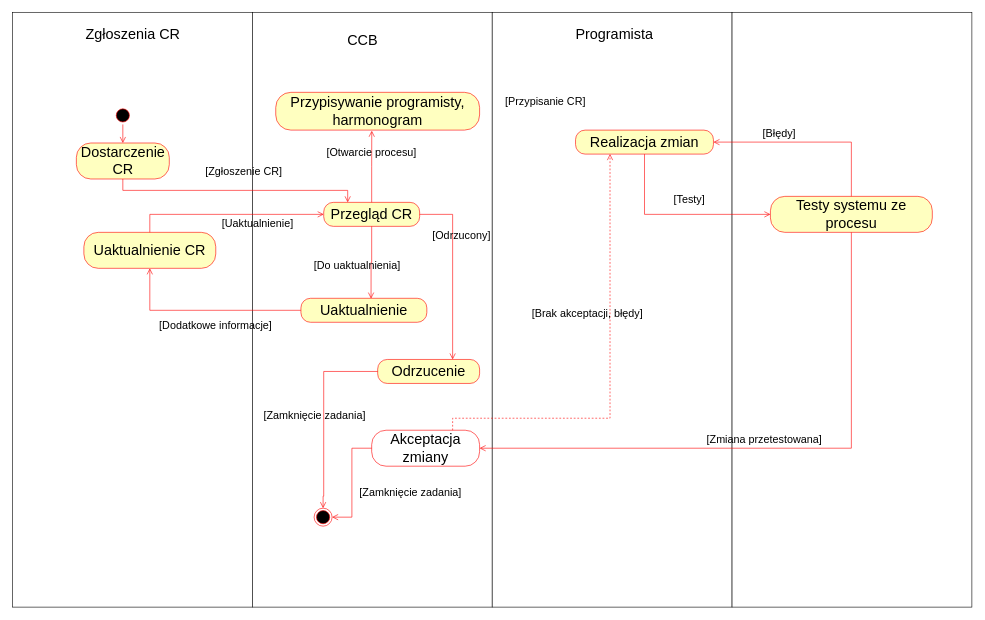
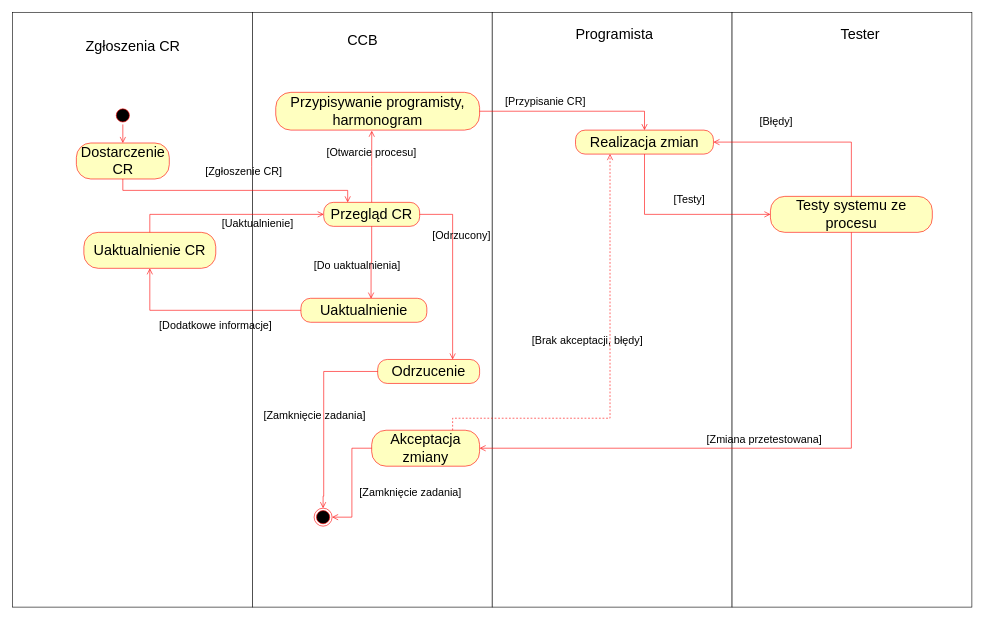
  <mxCell id="0" />
  <mxCell id="1" parent="0" />
  <mxCell id="2" value="" style="rounded=0;whiteSpace=wrap;html=1;" vertex="1" parent="1"><mxGeometry x="20" y="20" width="400" height="992" as="geometry" /></mxCell>
  <mxCell id="3" value="" style="rounded=0;whiteSpace=wrap;html=1;" vertex="1" parent="1"><mxGeometry x="420" y="20" width="400" height="992" as="geometry" /></mxCell>
  <mxCell id="4" value="" style="rounded=0;whiteSpace=wrap;html=1;" vertex="1" parent="1"><mxGeometry y="20" width="400" height="992" as="geometry" x="820" /></mxCell>
  <mxCell id="5" value="" style="rounded=0;whiteSpace=wrap;html=1;" vertex="1" parent="1"><mxGeometry x="1220" y="20" width="400" height="992" as="geometry" /></mxCell>
- <mxCell id="6" value="&lt;font style=&quot;font-size: 24px;&quot;&gt;Zgłoszenia CR&lt;/font&gt;" style="text;html=1;strokeColor=none;fillColor=none;align=center;verticalAlign=middle;whiteSpace=wrap;rounded=0;" vertex="1" parent="1"><mxGeometry x="36" y="42" width="370" height="30" as="geometry" /></mxCell>
+ <mxCell id="6" value="&lt;font style=&quot;font-size: 24px;&quot;&gt;Zgłoszenia CR&lt;/font&gt;" style="text;html=1;strokeColor=none;fillColor=none;align=center;verticalAlign=middle;whiteSpace=wrap;rounded=0;" vertex="1" parent="1"><mxGeometry x="36" y="62" width="370" height="30" as="geometry" /></mxCell>
+ <mxCell id="7" value="&lt;font style=&quot;font-size: 24px;&quot;&gt;Tester&lt;/font&gt;" style="text;html=1;strokeColor=none;fillColor=none;align=center;verticalAlign=middle;whiteSpace=wrap;rounded=0;" vertex="1" parent="1"><mxGeometry x="1249" y="42" width="370" height="30" as="geometry" /></mxCell>
  <mxCell id="8" value="&lt;font style=&quot;font-size: 24px;&quot;&gt;Programista&lt;/font&gt;" style="text;html=1;strokeColor=none;fillColor=none;align=center;verticalAlign=middle;whiteSpace=wrap;rounded=0;" vertex="1" parent="1"><mxGeometry x="839" y="42" width="370" height="30" as="geometry" /></mxCell>
  <mxCell id="9" value="&lt;font style=&quot;font-size: 24px;&quot;&gt;CCB&lt;/font&gt;" style="text;html=1;strokeColor=none;fillColor=none;align=center;verticalAlign=middle;whiteSpace=wrap;rounded=0;" vertex="1" parent="1"><mxGeometry x="419" y="52" width="370" height="30" as="geometry" /></mxCell>
  <mxCell id="10" value="" style="ellipse;html=1;shape=startState;fillColor=#000000;strokeColor=#ff0000;fontSize=48;" vertex="1" parent="1"><mxGeometry x="189" y="177" width="30" height="30" as="geometry" /></mxCell>
  <mxCell id="11" value="" style="edgeStyle=orthogonalEdgeStyle;html=1;verticalAlign=bottom;endArrow=open;endSize=8;strokeColor=#ff0000;rounded=0;fontSize=48;" edge="1" parent="1"><mxGeometry relative="1" as="geometry"><mxPoint x="204" y="238" as="targetPoint" /><mxPoint x="204" y="207" as="sourcePoint" /></mxGeometry></mxCell>
  <mxCell id="12" value="Dostarczenie CR" style="rounded=1;whiteSpace=wrap;html=1;arcSize=40;fontColor=#000000;fillColor=#ffffc0;strokeColor=#ff0000;fontSize=24;" vertex="1" parent="1"><mxGeometry x="126.5" y="238" width="155" height="60" as="geometry" /></mxCell>
  <mxCell id="13" value="" style="edgeStyle=orthogonalEdgeStyle;html=1;verticalAlign=bottom;endArrow=open;endSize=8;strokeColor=#ff0000;rounded=0;fontSize=24;" edge="1" parent="1" source="12" target="14"><mxGeometry relative="1" as="geometry"><mxPoint x="204" y="348" as="targetPoint" /><Array as="points"><mxPoint x="204" y="317" /><mxPoint x="579" y="317" /></Array></mxGeometry></mxCell>
  <mxCell id="14" value="Przegląd CR" style="rounded=1;whiteSpace=wrap;html=1;arcSize=40;fontColor=#000000;fillColor=#ffffc0;strokeColor=#ff0000;fontSize=24;" vertex="1" parent="1"><mxGeometry x="539" y="337" width="160" height="40" as="geometry" /></mxCell>
  <mxCell id="15" value="" style="edgeStyle=orthogonalEdgeStyle;html=1;verticalAlign=bottom;endArrow=open;endSize=8;strokeColor=#ff0000;rounded=0;fontSize=24;entryX=0.471;entryY=1.016;entryDx=0;entryDy=0;entryPerimeter=0;" edge="1" parent="1" source="14" target="16"><mxGeometry relative="1" as="geometry"><mxPoint x="619" y="407" as="targetPoint" /></mxGeometry></mxCell>
  <mxCell id="16" value="Przypisywanie programisty, harmonogram" style="rounded=1;whiteSpace=wrap;html=1;arcSize=40;fontColor=#000000;fillColor=#ffffc0;strokeColor=#ff0000;fontSize=24;" vertex="1" parent="1"><mxGeometry x="459" y="153.5" width="340" height="63" as="geometry" /></mxCell>
+ <mxCell id="17" value="" style="edgeStyle=orthogonalEdgeStyle;html=1;verticalAlign=bottom;endArrow=open;endSize=8;strokeColor=#ff0000;rounded=0;fontSize=24;entryX=0.5;entryY=0;entryDx=0;entryDy=0;" edge="1" parent="1" source="16" target="18"><mxGeometry relative="1" as="geometry"><mxPoint x="599" y="270" as="targetPoint" /></mxGeometry></mxCell>
  <mxCell id="18" value="Realizacja zmian" style="rounded=1;whiteSpace=wrap;html=1;arcSize=40;fontColor=#000000;fillColor=#ffffc0;strokeColor=#ff0000;fontSize=24;" vertex="1" parent="1"><mxGeometry x="959" y="216.5" width="230" height="40" as="geometry" /></mxCell>
  <mxCell id="19" value="" style="edgeStyle=orthogonalEdgeStyle;html=1;verticalAlign=bottom;endArrow=open;endSize=8;strokeColor=#ff0000;rounded=0;fontSize=24;entryX=0;entryY=0.5;entryDx=0;entryDy=0;exitX=0.5;exitY=1;exitDx=0;exitDy=0;" edge="1" parent="1" source="18" target="20"><mxGeometry relative="1" as="geometry"><mxPoint x="1074" y="307" as="targetPoint" /></mxGeometry></mxCell>
  <mxCell id="20" value="Testy systemu ze procesu" style="rounded=1;whiteSpace=wrap;html=1;arcSize=40;fontColor=#000000;fillColor=#ffffc0;strokeColor=#ff0000;fontSize=24;" vertex="1" parent="1"><mxGeometry x="1284" y="327" width="270" height="60" as="geometry" /></mxCell>
  <mxCell id="21" value="" style="edgeStyle=orthogonalEdgeStyle;html=1;verticalAlign=bottom;endArrow=open;endSize=8;strokeColor=#ff0000;rounded=0;fontSize=24;exitX=0.5;exitY=0;exitDx=0;exitDy=0;entryX=1;entryY=0.5;entryDx=0;entryDy=0;" edge="1" parent="1" source="20" target="18"><mxGeometry relative="1" as="geometry"><mxPoint x="1419" y="447" as="targetPoint" /></mxGeometry></mxCell>
  <mxCell id="22" value="Uaktualnienie CR" style="rounded=1;whiteSpace=wrap;html=1;arcSize=40;fontColor=#000000;fillColor=#ffffc0;strokeColor=#ff0000;fontSize=24;" vertex="1" parent="1"><mxGeometry x="139" y="387" width="220" height="60" as="geometry" /></mxCell>
  <mxCell id="23" value="" style="edgeStyle=orthogonalEdgeStyle;html=1;verticalAlign=bottom;endArrow=open;endSize=8;strokeColor=#ff0000;rounded=0;fontSize=24;entryX=0;entryY=0.5;entryDx=0;entryDy=0;" edge="1" parent="1" source="22" target="14"><mxGeometry relative="1" as="geometry"><mxPoint x="249" y="527" as="targetPoint" /><Array as="points"><mxPoint x="249" y="357" /></Array></mxGeometry></mxCell>
  <mxCell id="24" value="Uaktualnienie" style="rounded=1;whiteSpace=wrap;html=1;arcSize=40;fontColor=#000000;fillColor=#ffffc0;strokeColor=#ff0000;fontSize=24;" vertex="1" parent="1"><mxGeometry x="501" y="497" width="210" height="40" as="geometry" /></mxCell>
  <mxCell id="25" value="" style="edgeStyle=orthogonalEdgeStyle;html=1;verticalAlign=bottom;endArrow=open;endSize=8;strokeColor=#ff0000;rounded=0;fontSize=24;entryX=0.5;entryY=1;entryDx=0;entryDy=0;" edge="1" parent="1" source="24" target="22"><mxGeometry relative="1" as="geometry"><mxPoint x="519" y="607" as="targetPoint" /></mxGeometry></mxCell>
  <mxCell id="26" value="" style="edgeStyle=orthogonalEdgeStyle;html=1;verticalAlign=bottom;endArrow=open;endSize=8;strokeColor=#ff0000;rounded=0;fontSize=24;exitX=0.5;exitY=1;exitDx=0;exitDy=0;entryX=0.557;entryY=0.013;entryDx=0;entryDy=0;entryPerimeter=0;" edge="1" parent="1" source="14" target="24"><mxGeometry relative="1" as="geometry"><mxPoint x="629.14" y="227.508" as="targetPoint" /><mxPoint x="629" y="347" as="sourcePoint" /></mxGeometry></mxCell>
  <mxCell id="27" value="Odrzucenie" style="rounded=1;whiteSpace=wrap;html=1;arcSize=40;fontColor=#000000;fillColor=#ffffc0;strokeColor=#ff0000;fontSize=24;" vertex="1" parent="1"><mxGeometry x="629" y="599" width="170" height="40" as="geometry" /></mxCell>
  <mxCell id="28" value="" style="edgeStyle=orthogonalEdgeStyle;html=1;verticalAlign=bottom;endArrow=open;endSize=8;strokeColor=#ff0000;rounded=0;fontSize=24;entryX=0.5;entryY=0;entryDx=0;entryDy=0;" edge="1" parent="1" source="27" target="30"><mxGeometry relative="1" as="geometry"><mxPoint x="729" y="723" as="targetPoint" /><Array as="points"><mxPoint x="539" y="619" /><mxPoint x="539" y="827" /></Array></mxGeometry></mxCell>
  <mxCell id="29" value="" style="edgeStyle=orthogonalEdgeStyle;html=1;verticalAlign=bottom;endArrow=open;endSize=8;strokeColor=#ff0000;rounded=0;fontSize=24;" edge="1" parent="1" target="27"><mxGeometry relative="1" as="geometry"><mxPoint x="639.14" y="237.508" as="targetPoint" /><mxPoint x="699" y="357" as="sourcePoint" /><Array as="points"><mxPoint x="754" y="357" /></Array></mxGeometry></mxCell>
  <mxCell id="30" value="" style="ellipse;html=1;shape=endState;fillColor=#000000;strokeColor=#ff0000;fontSize=24;" vertex="1" parent="1"><mxGeometry x="523" y="847" width="30" height="30" as="geometry" /></mxCell>
- <mxCell id="31" value="Akceptacja zmiany" style="rounded=1;whiteSpace=wrap;html=1;arcSize=40;fontColor=#000000;fillColor=#ffffff;strokeColor=#ff0000;fontSize=24;" vertex="1" parent="1"><mxGeometry x="619" y="717" width="180" height="60" as="geometry" /></mxCell>
+ <mxCell id="31" value="Akceptacja zmiany" style="rounded=1;whiteSpace=wrap;html=1;arcSize=40;fontColor=#000000;fillColor=#ffffc0;strokeColor=#ff0000;fontSize=24;" vertex="1" parent="1"><mxGeometry x="619" y="717" width="180" height="60" as="geometry" /></mxCell>
  <mxCell id="32" value="" style="edgeStyle=orthogonalEdgeStyle;html=1;verticalAlign=bottom;endArrow=open;endSize=8;strokeColor=#ff0000;rounded=0;fontSize=24;entryX=1;entryY=0.5;entryDx=0;entryDy=0;" edge="1" parent="1" source="31" target="30"><mxGeometry relative="1" as="geometry"><mxPoint x="739" y="837" as="targetPoint" /></mxGeometry></mxCell>
  <mxCell id="33" value="" style="edgeStyle=orthogonalEdgeStyle;html=1;verticalAlign=bottom;endArrow=open;endSize=8;strokeColor=#ff0000;rounded=0;fontSize=24;entryX=0.25;entryY=1;entryDx=0;entryDy=0;exitX=0.75;exitY=0;exitDx=0;exitDy=0;dashed=1;" edge="1" parent="1" source="31" target="18"><mxGeometry relative="1" as="geometry"><mxPoint x="649.14" y="247.508" as="targetPoint" /><mxPoint x="649" y="367" as="sourcePoint" /><Array as="points"><mxPoint x="754" y="697" /><mxPoint x="1016" y="697" /></Array></mxGeometry></mxCell>
  <mxCell id="34" value="" style="edgeStyle=orthogonalEdgeStyle;html=1;verticalAlign=bottom;endArrow=open;endSize=8;strokeColor=#ff0000;rounded=0;fontSize=24;entryX=1;entryY=0.5;entryDx=0;entryDy=0;exitX=0.5;exitY=1;exitDx=0;exitDy=0;" edge="1" parent="1" source="20" target="31"><mxGeometry relative="1" as="geometry"><mxPoint x="659.14" y="257.508" as="targetPoint" /><mxPoint x="659" y="377" as="sourcePoint" /><Array as="points"><mxPoint x="1419" y="747" /></Array></mxGeometry></mxCell>
  <mxCell id="35" value="&lt;font style=&quot;font-size: 18px;&quot;&gt;[Zgłoszenie CR]&lt;/font&gt;" style="text;html=1;strokeColor=none;fillColor=none;align=center;verticalAlign=middle;whiteSpace=wrap;rounded=0;fontSize=24;" vertex="1" parent="1"><mxGeometry x="322" y="269" width="168" height="29" as="geometry" /></mxCell>
  <mxCell id="36" value="&lt;font style=&quot;font-size: 18px;&quot;&gt;[Otwarcie procesu]&lt;/font&gt;" style="text;html=1;strokeColor=none;fillColor=none;align=center;verticalAlign=middle;whiteSpace=wrap;rounded=0;fontSize=24;" vertex="1" parent="1"><mxGeometry x="534" y="238" width="170" height="30" as="geometry" /></mxCell>
  <mxCell id="37" value="[Uaktualnienie]" style="text;html=1;strokeColor=none;fillColor=none;align=center;verticalAlign=middle;whiteSpace=wrap;rounded=0;fontSize=18;" vertex="1" parent="1"><mxGeometry x="399" y="357" width="60" height="30" as="geometry" /></mxCell>
  <mxCell id="38" value="[Do uaktualnienia]" style="text;html=1;strokeColor=none;fillColor=none;align=center;verticalAlign=middle;whiteSpace=wrap;rounded=0;fontSize=18;" vertex="1" parent="1"><mxGeometry x="509" y="427" width="172" height="30" as="geometry" /></mxCell>
  <mxCell id="39" value="[Odrzucony]" style="text;html=1;strokeColor=none;fillColor=none;align=center;verticalAlign=middle;whiteSpace=wrap;rounded=0;fontSize=18;" vertex="1" parent="1"><mxGeometry x="739" y="377" width="60" height="30" as="geometry" /></mxCell>
  <mxCell id="40" value="[Dodatkowe informacje]" style="text;html=1;strokeColor=none;fillColor=none;align=center;verticalAlign=middle;whiteSpace=wrap;rounded=0;fontSize=18;" vertex="1" parent="1"><mxGeometry x="249" y="527" width="220" height="30" as="geometry" /></mxCell>
  <mxCell id="41" value="[Zamknięcie zadania]" style="text;html=1;strokeColor=none;fillColor=none;align=center;verticalAlign=middle;whiteSpace=wrap;rounded=0;fontSize=18;" vertex="1" parent="1"><mxGeometry x="429" y="678" width="190" height="30" as="geometry" /></mxCell>
- <mxCell id="42" value="[Brak akceptacji, błędy]" style="text;html=1;strokeColor=none;fillColor=none;align=center;verticalAlign=middle;whiteSpace=wrap;rounded=0;fontSize=18;" vertex="1" parent="1"><mxGeometry x="879" y="507" width="200" height="30" as="geometry" /></mxCell>
+ <mxCell id="42" value="[Brak akceptacji, błędy]" style="text;html=1;strokeColor=none;fillColor=none;align=center;verticalAlign=middle;whiteSpace=wrap;rounded=0;fontSize=18;" vertex="1" parent="1"><mxGeometry x="879" y="552" width="200" height="30" as="geometry" /></mxCell>
  <mxCell id="43" value="[Testy]" style="text;html=1;strokeColor=none;fillColor=none;align=center;verticalAlign=middle;whiteSpace=wrap;rounded=0;fontSize=18;" vertex="1" parent="1"><mxGeometry x="1119" y="317" width="60" height="30" as="geometry" /></mxCell>
  <mxCell id="44" value="[Przypisanie CR]" style="text;html=1;strokeColor=none;fillColor=none;align=center;verticalAlign=middle;whiteSpace=wrap;rounded=0;fontSize=18;" vertex="1" parent="1"><mxGeometry x="819" y="153.5" width="180" height="30" as="geometry" /></mxCell>
- <mxCell id="45" value="[Błędy]" style="text;html=1;strokeColor=none;fillColor=none;align=center;verticalAlign=middle;whiteSpace=wrap;rounded=0;fontSize=18;" vertex="1" parent="1"><mxGeometry x="1269" y="207" width="60" height="30" as="geometry" /></mxCell>
+ <mxCell id="45" value="[Błędy]" style="text;html=1;strokeColor=none;fillColor=none;align=center;verticalAlign=middle;whiteSpace=wrap;rounded=0;fontSize=18;" vertex="1" parent="1"><mxGeometry x="1264" y="187" width="60" height="30" as="geometry" /></mxCell>
  <mxCell id="46" value="[Zamknięcie zadania]" style="text;html=1;strokeColor=none;fillColor=none;align=center;verticalAlign=middle;whiteSpace=wrap;rounded=0;fontSize=18;" vertex="1" parent="1"><mxGeometry x="589" y="807" width="190" height="30" as="geometry" /></mxCell>
  <mxCell id="47" value="[Zmiana przetestowana]" style="text;html=1;strokeColor=none;fillColor=none;align=center;verticalAlign=middle;whiteSpace=wrap;rounded=0;fontSize=18;" vertex="1" parent="1"><mxGeometry x="1159" y="717" width="230" height="30" as="geometry" /></mxCell>
